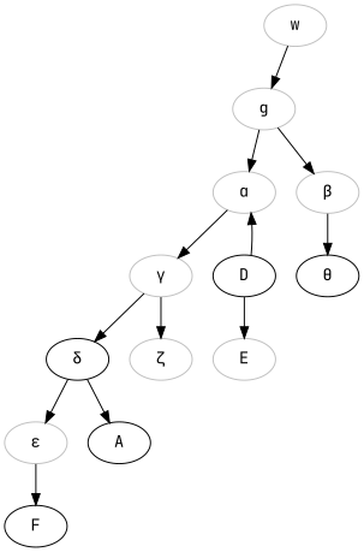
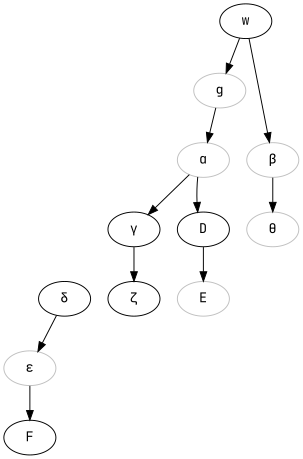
  digraph {
    fontname="JetBrains Mono"
    node [color=grey fontname="JetBrains Mono"]
    edge [fontname="JetBrains Mono"]
-   w
+   w [color=black]
    g
    n3 [label="α"]
    n4 [label="β"]
-   n5 [label="γ"]
+   n5 [color=black label="γ"]
    D [color=""]
-   n7 [color=black label="θ"]
+   n7 [label="θ"]
    n8 [color=black label="δ"]
-   n9 [label="ζ"]
+   n9 [color=black label="ζ"]
    E
    n11 [label="ε"]
-   A [color=""]
    F [color=""]
    w -> g
    g -> n3
-   g -> n4
+   w -> n4
    n3 -> n5
-   D -> n3
+   n3 -> D
    n4 -> n7
-   n5 -> n8
    n5 -> n9
    D -> E
    n8 -> n11
-   n8 -> A
    n11 -> F
  }
